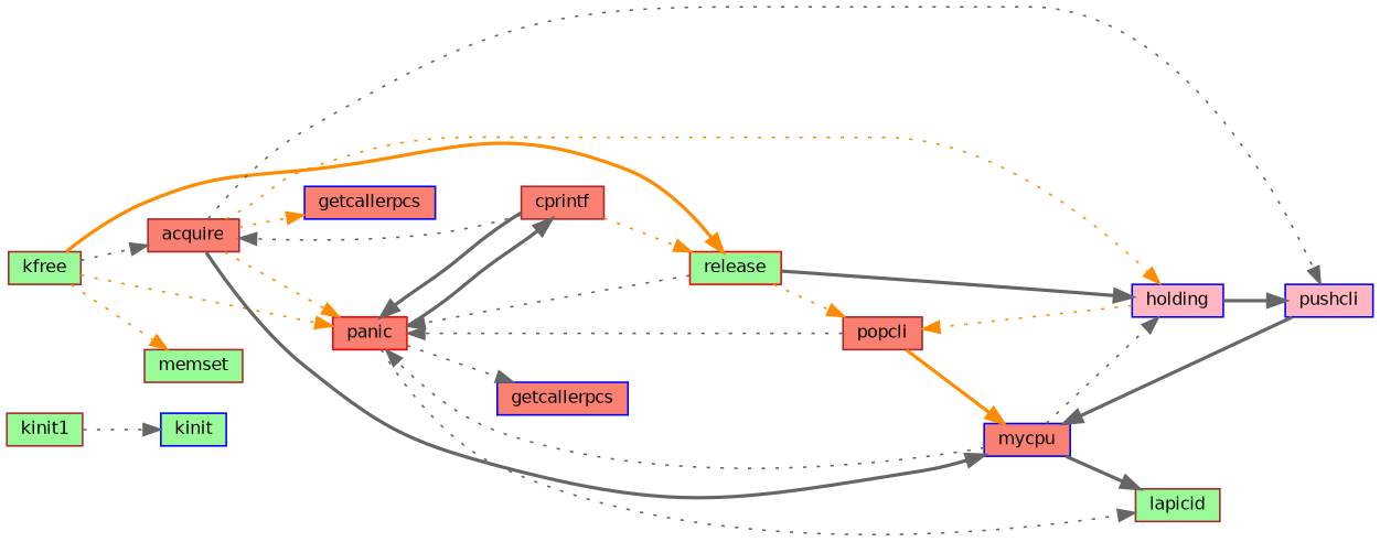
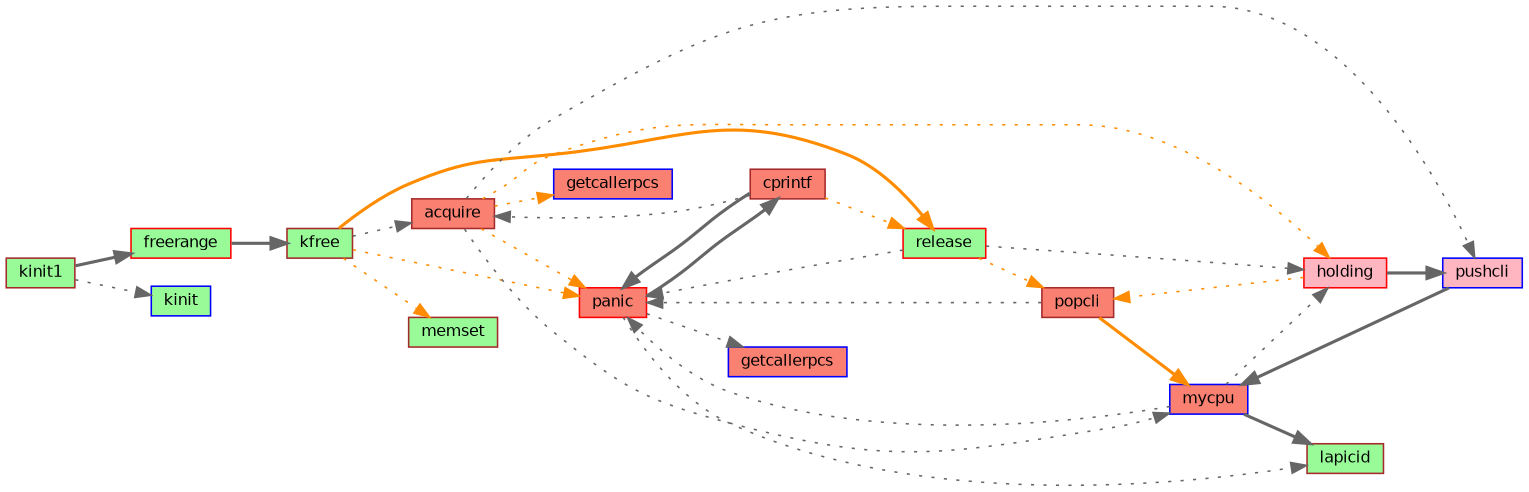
  digraph {
    rankdir=LR
    node [color=brown fillcolor=palegreen fontname=Helvetica fontsize=10 shape=box style=filled]
    edge [color=gray40 fontname=Helvetica fontsize=10 labelfontname=Helvetica labelfontsize=10 style=dotted]
    n1 [fontcolor=black height=0.2 label=kinit1 width=0.4]
+   n2 [color=red height=0.2 label=freerange width=0.4]
    n3 [color=blue height=0.2 label=kinit width=0.4]
    n4 [height=0.2 label=kfree width=0.4]
    n5 [fillcolor=salmon height=0.2 label=acquire width=0.4]
    n6 [color=red fillcolor=salmon height=0.2 label=panic width=0.4]
    n7 [color=red height=0.2 label=release width=0.4]
    n8 [height=0.2 label=memset width=0.4]
    n9 [color=blue fillcolor=salmon height=0.2 label=getcallerpcs width=0.4]
-   n10 [color=blue fillcolor=lightpink height=0.2 label=holding width=0.4]
+   n10 [color=red fillcolor=lightpink height=0.2 label=holding width=0.4]
    n11 [color=blue fillcolor=salmon height=0.2 label=mycpu width=0.4]
    n12 [color=blue fillcolor=lightpink height=0.2 label=pushcli width=0.4]
    n13 [height=0.2 label=lapicid width=0.4]
    n14 [fillcolor=salmon height=0.2 label=cprintf width=0.4]
    n15 [color=blue fillcolor=salmon height=0.2 label=getcallerpcs width=0.4]
    n16 [fillcolor=salmon height=0.2 label=popcli width=0.4]
+   n1 -> n2 [style=bold]
    n1 -> n3
+   n2 -> n4 [style=bold]
    n4 -> n5
    n4 -> n6 [color=darkorange]
    n4 -> n7 [color=darkorange style=bold]
    n4 -> n8 [color=darkorange]
    n5 -> n6 [color=darkorange]
    n5 -> n9 [color=darkorange]
    n5 -> n10 [color=darkorange]
-   n5 -> n11 [style=bold]
+   n5 -> n11
    n5 -> n12
    n6 -> n13
    n6 -> n14 [style=bold]
    n6 -> n15
    n7 -> n6
-   n7 -> n10 [style=bold]
+   n7 -> n10
    n7 -> n16 [color=darkorange]
    n10 -> n12 [style=bold]
    n10 -> n16 [color=darkorange]
    n11 -> n6
    n11 -> n10
    n11 -> n13 [style=bold]
    n12 -> n11 [style=bold]
    n14 -> n5
    n14 -> n6 [style=bold]
    n14 -> n7 [color=darkorange]
    n16 -> n6
    n16 -> n11 [color=darkorange style=bold]
  }
